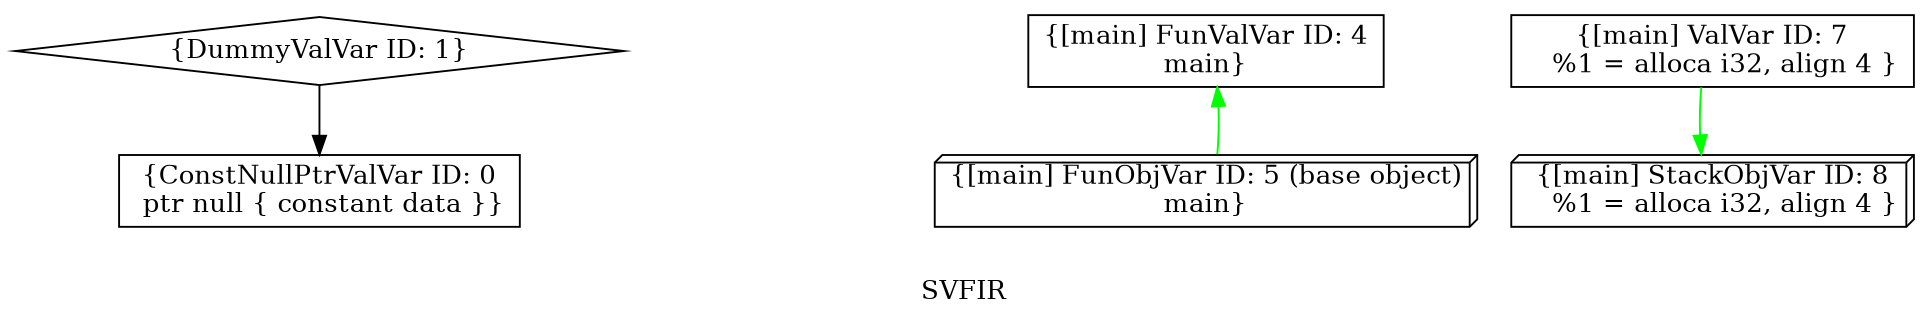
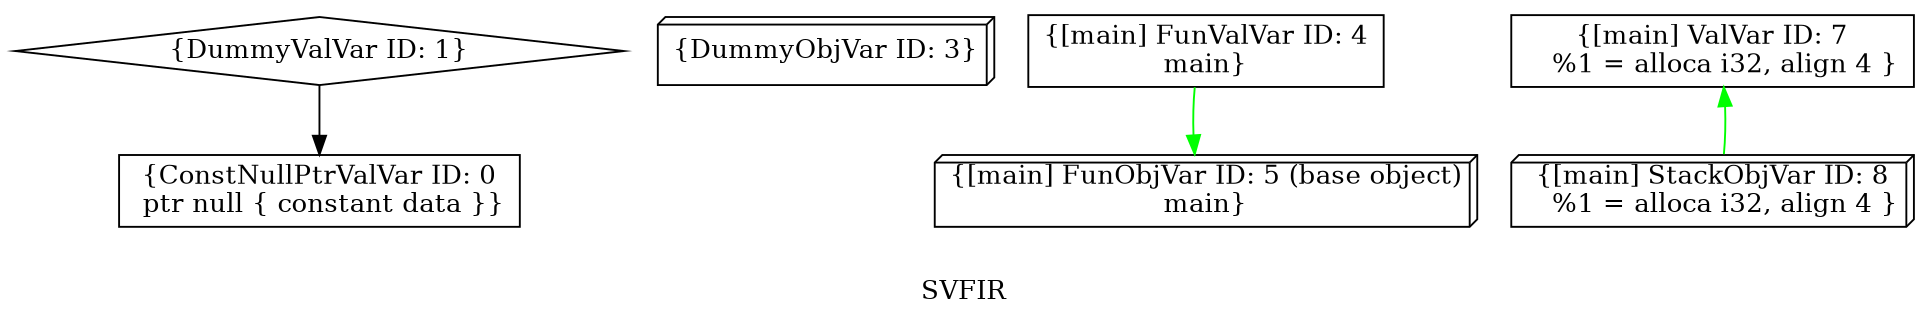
  digraph {
    label=SVFIR
    node [shape=box]
    edge [color=green]
    n1 [label="{ConstNullPtrValVar ID: 0\n ptr null \{ constant data \}}"]
    n2 [label="{DummyValVar ID: 1}" shape=diamond]
+   n3 [label="{DummyObjVar ID: 3}" shape=box3d]
    n4 [label="{[main] FunValVar ID: 4\nmain}"]
    n5 [label="{[main] FunObjVar ID: 5 (base object)\nmain}" shape=box3d]
    n6 [label="{[main] ValVar ID: 7\n   %1 = alloca i32, align 4 }"]
    n7 [label="{[main] StackObjVar ID: 8\n   %1 = alloca i32, align 4 }" shape=box3d]
    n2 -> n1 [color=black]
-   n5 -> n4
-   n6 -> n7
+   n4 -> n5
+   n7 -> n6
  }
